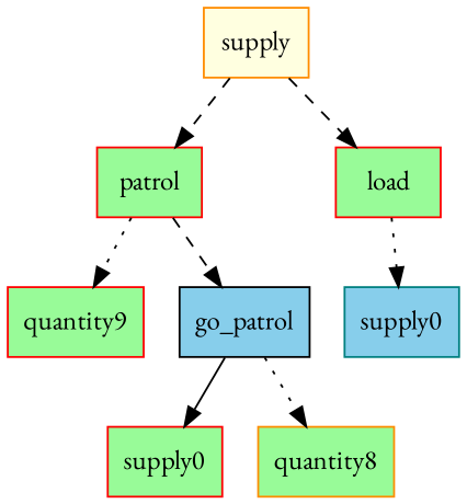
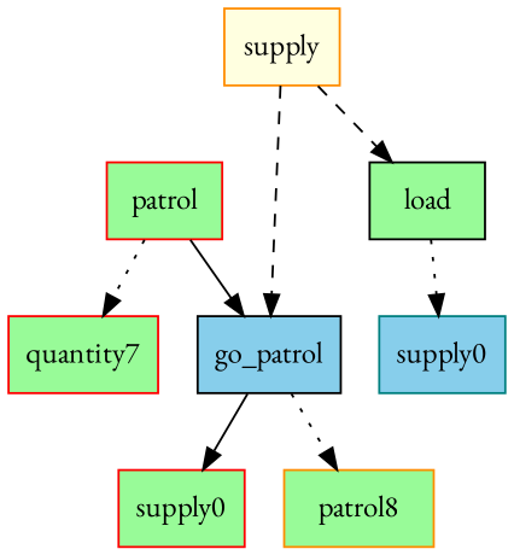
  digraph {
    fontname="EB Garamond"
    ordering=out
    node [color=red fillcolor=palegreen fontname="EB Garamond" shape=rectangle style=filled]
    edge [fontname="EB Garamond" style=dotted]
    n1 [color=darkorange fillcolor=lightyellow label=supply]
    n2 [label=patrol]
-   n3 [label=load]
-   n4 [label=quantity9]
+   n3 [color=black label=load]
+   n4 [label=quantity7]
    n5 [color=black fillcolor=skyblue label=go_patrol]
    n6 [color=teal fillcolor=skyblue label=supply0]
    n7 [label=supply0]
-   n8 [color=darkorange label=quantity8]
-   n1 -> n2 [style=dashed]
+   n8 [color=darkorange label=patrol8]
+   n1 -> n5 [style=dashed]
    n1 -> n3 [style=dashed]
    n2 -> n4
-   n2 -> n5 [style=dashed]
+   n2 -> n5 [style=solid]
    n3 -> n6
    n5 -> n7 [style=solid]
    n5 -> n8
  }
